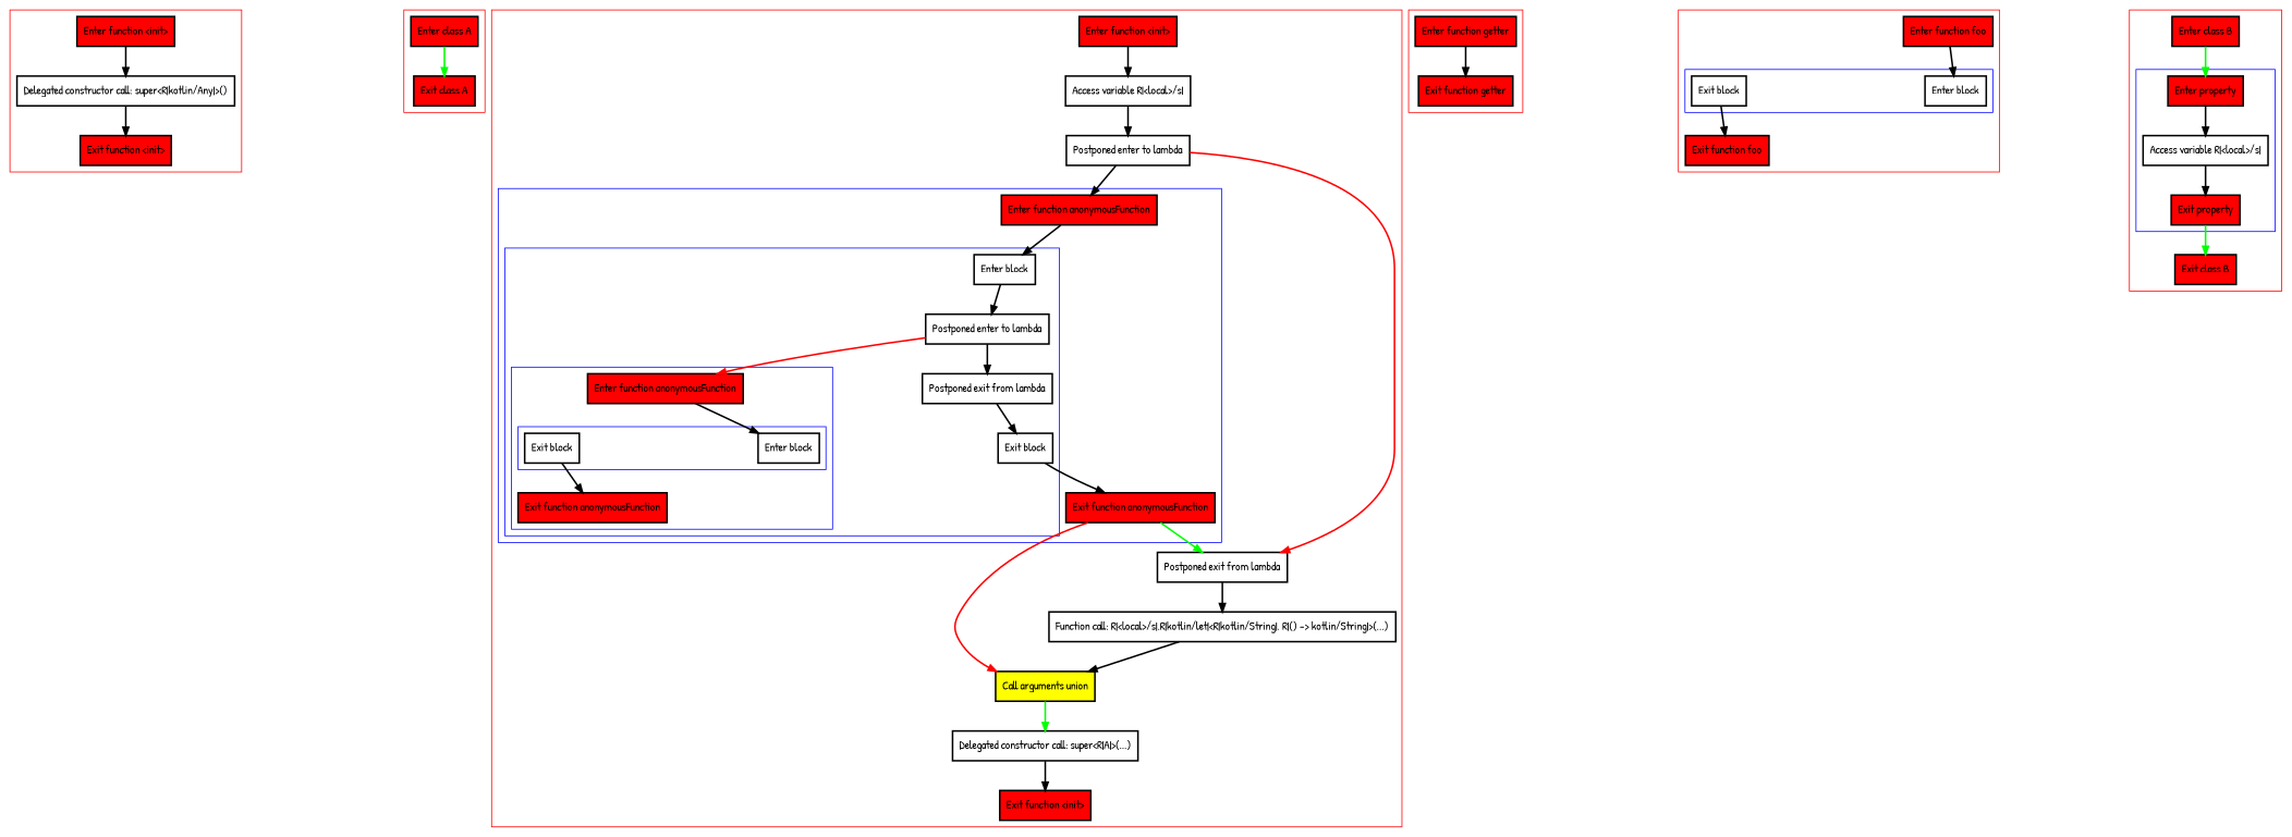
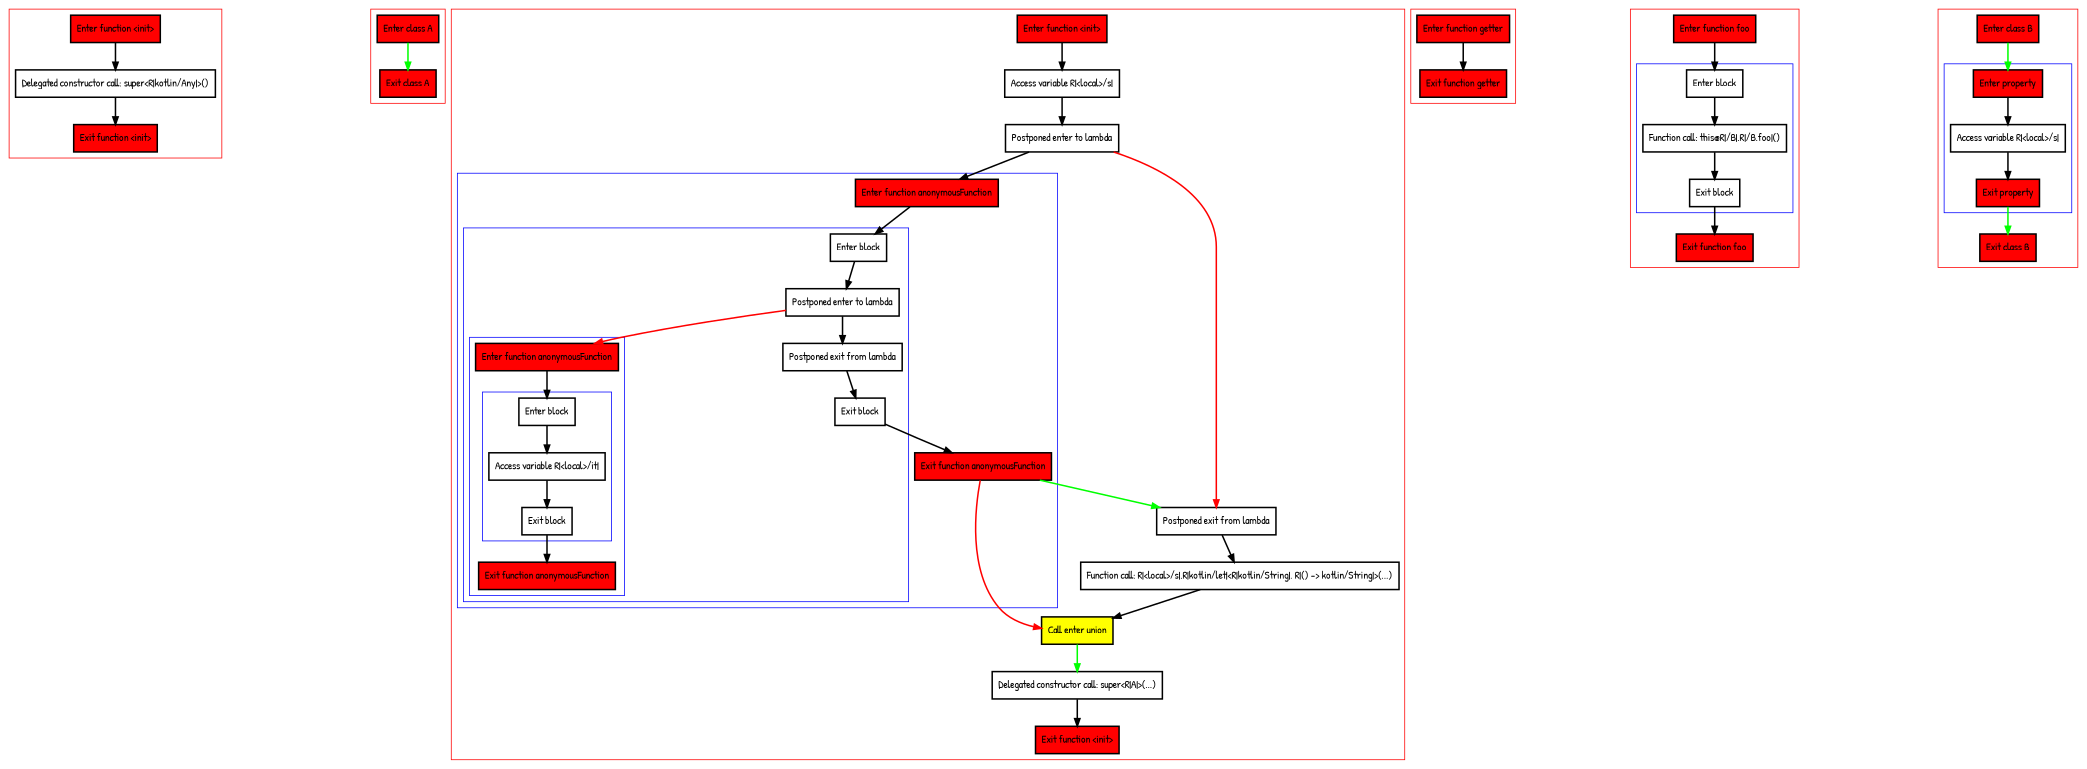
  digraph {
    fontname="Patrick Hand"
    nodesep=3
    node [fillcolor=red fontname="Patrick Hand" penwidth=2 shape=box style=filled]
    edge [fontname="Patrick Hand" penwidth=2]
    n1 [label="Enter function <init>"]
    n2 [label="Delegated constructor call: super<R|kotlin/Any|>()" fillcolor="" style=""]
    n3 [label="Exit function <init>"]
    n4 [label="Enter class A"]
    n5 [label="Exit class A"]
    n6 [label="Enter block" fillcolor="" style=""]
+   n7 [label="Access variable R|<local>/it|" fillcolor="" style=""]
    n8 [label="Exit block" fillcolor="" style=""]
    n9 [label="Enter function anonymousFunction"]
    n10 [label="Exit function anonymousFunction"]
    n11 [label="Enter block" fillcolor="" style=""]
    n12 [label="Postponed enter to lambda" fillcolor="" style=""]
    n13 [label="Postponed exit from lambda" fillcolor="" style=""]
    n14 [label="Exit block" fillcolor="" style=""]
    n15 [label="Enter function anonymousFunction"]
    n16 [label="Exit function anonymousFunction"]
    n17 [label="Enter function <init>"]
    n18 [label="Access variable R|<local>/s|" fillcolor="" style=""]
    n19 [label="Postponed enter to lambda" fillcolor="" style=""]
    n20 [label="Postponed exit from lambda" fillcolor="" style=""]
    n21 [label="Function call: R|<local>/s|.R|kotlin/let|<R|kotlin/String|, R|() -> kotlin/String|>(...)" fillcolor="" style=""]
-   n22 [fillcolor=yellow label="Call arguments union"]
+   n22 [fillcolor=yellow label="Call enter union"]
    n23 [label="Delegated constructor call: super<R|A|>(...)" fillcolor="" style=""]
    n24 [label="Exit function <init>"]
    n25 [label="Enter function getter"]
    n26 [label="Exit function getter"]
    n27 [label="Enter block" fillcolor="" style=""]
+   n28 [label="Function call: this@R|/B|.R|/B.foo|()" fillcolor="" style=""]
    n29 [label="Exit block" fillcolor="" style=""]
    n30 [label="Enter function foo"]
    n31 [label="Exit function foo"]
    n32 [label="Enter property"]
    n33 [label="Access variable R|<local>/s|" fillcolor="" style=""]
    n34 [label="Exit property"]
    n35 [label="Enter class B"]
    n36 [label="Exit class B"]
    subgraph cluster_1 {
      color=red
      n1
      n2
      n3
    }
    subgraph cluster_2 {
      color=red
      n4
      n5
    }
    subgraph cluster_3 {
      color=red
      n17
      n18
      n19
      n20
      n21
      n22
      n23
      n24
      subgraph cluster_4 {
        color=blue
        n15
        n16
        subgraph cluster_5 {
          color=blue
          n11
          n12
          n13
          n14
          subgraph cluster_6 {
            color=blue
            n9
            n10
            subgraph cluster_7 {
              color=blue
              n6
+             n7
              n8
            }
          }
        }
      }
    }
    subgraph cluster_8 {
      color=red
      n25
      n26
    }
    subgraph cluster_9 {
      color=red
      n30
      n31
      subgraph cluster_10 {
        color=blue
        n27
+       n28
        n29
      }
    }
    subgraph cluster_11 {
      color=red
      n35
      n36
      subgraph cluster_12 {
        color=blue
        n32
        n33
        n34
      }
    }
    n1 -> n2
    n2 -> n3
    n4 -> n5 [color=green]
+   n6 -> n7
+   n7 -> n8
    n8 -> n10
    n9 -> n6
    n11 -> n12
    n12 -> n9 [color=red]
    n12 -> n13
    n13 -> n14
    n14 -> n16
    n15 -> n11
    n16 -> n20 [color=green]
    n16 -> n22 [color=red]
    n17 -> n18
    n18 -> n19
    n19 -> n15
    n19 -> n20 [color=red]
    n20 -> n21
    n21 -> n22
    n22 -> n23 [color=green]
    n23 -> n24
    n25 -> n26
+   n27 -> n28
+   n28 -> n29
    n29 -> n31
    n30 -> n27
    n32 -> n33
    n33 -> n34
    n34 -> n36 [color=green]
    n35 -> n32 [color=green]
  }
